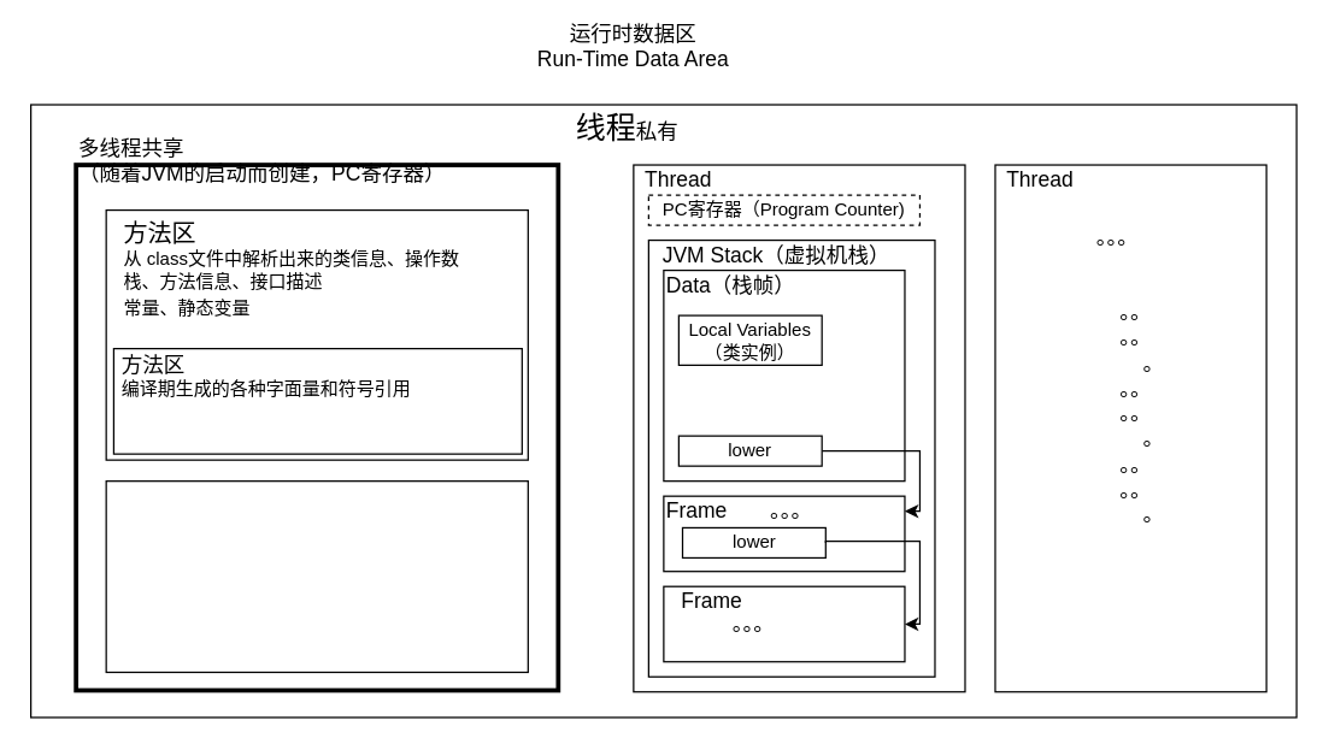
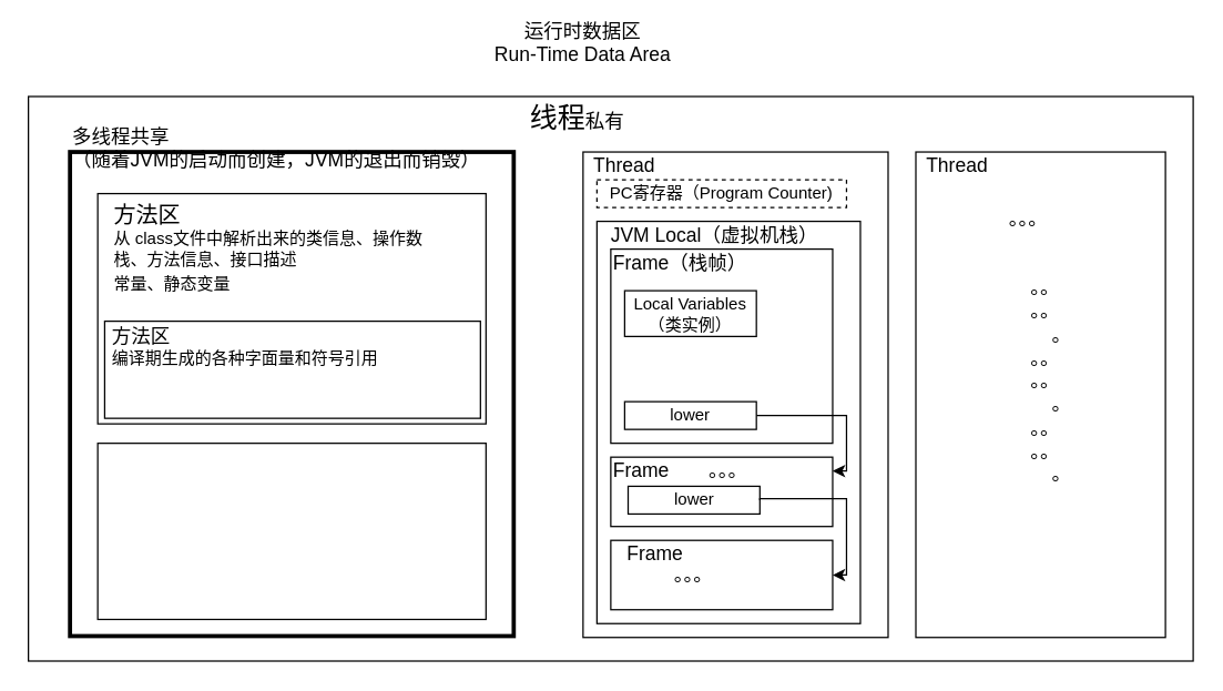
  <mxCell id="0" />
  <mxCell id="1" parent="0" />
  <mxCell id="2" value="" style="rounded=0;whiteSpace=wrap;html=1;" parent="1" vertex="1"><mxGeometry x="20" y="69" width="840" height="407" as="geometry" /></mxCell>
  <mxCell id="3" value="" style="rounded=0;whiteSpace=wrap;html=1;strokeWidth=3;" parent="1" vertex="1"><mxGeometry x="50" y="109" width="320" height="349" as="geometry" /></mxCell>
  <mxCell id="4" value="" style="rounded=0;whiteSpace=wrap;html=1;" parent="1" vertex="1"><mxGeometry x="420" y="109" width="220" height="350" as="geometry" /></mxCell>
  <mxCell id="5" value="" style="rounded=0;whiteSpace=wrap;html=1;" parent="1" vertex="1"><mxGeometry x="660" y="109" width="180" height="350" as="geometry" /></mxCell>
  <mxCell id="6" value="" style="rounded=0;whiteSpace=wrap;html=1;" parent="1" vertex="1"><mxGeometry x="70" y="139" width="280" height="166" as="geometry" /></mxCell>
  <mxCell id="7" value="" style="rounded=0;whiteSpace=wrap;html=1;" parent="1" vertex="1"><mxGeometry x="70" y="319" width="280" height="127" as="geometry" /></mxCell>
  <mxCell id="8" value="&lt;font style=&quot;font-size: 14px&quot;&gt;运行时数据区&lt;br&gt;Run-Time Data Area&lt;/font&gt;" style="text;html=1;strokeColor=none;fillColor=none;align=center;verticalAlign=middle;whiteSpace=wrap;rounded=0;" parent="1" vertex="1"><mxGeometry x="350" y="20" width="140" height="20" as="geometry" /></mxCell>
- <mxCell id="9" value="&lt;span style=&quot;font-size: 14px&quot;&gt;多线程共享&lt;/span&gt;&lt;span style=&quot;font-size: 14px&quot;&gt;&lt;br&gt;（随着JVM的启动而创建，PC寄存器）&lt;/span&gt;" style="text;html=1;strokeColor=none;fillColor=none;align=left;verticalAlign=middle;whiteSpace=wrap;rounded=0;" parent="1" vertex="1"><mxGeometry x="50" y="96" width="320" height="20" as="geometry" /></mxCell>
+ <mxCell id="9" value="&lt;span style=&quot;font-size: 14px&quot;&gt;多线程共享&lt;/span&gt;&lt;span style=&quot;font-size: 14px&quot;&gt;&lt;br&gt;（随着JVM的启动而创建，JVM的退出而销毁）&lt;/span&gt;" style="text;html=1;strokeColor=none;fillColor=none;align=left;verticalAlign=middle;whiteSpace=wrap;rounded=0;" parent="1" vertex="1"><mxGeometry x="50" y="96" width="320" height="20" as="geometry" /></mxCell>
  <mxCell id="10" value="&lt;font style=&quot;font-size: 20px&quot;&gt;线程&lt;/font&gt;&lt;span style=&quot;font-size: 14px&quot;&gt;私有&lt;/span&gt;" style="text;html=1;strokeColor=none;fillColor=none;align=left;verticalAlign=middle;whiteSpace=wrap;rounded=0;" parent="1" vertex="1"><mxGeometry x="380" y="74" width="320" height="20" as="geometry" /></mxCell>
  <mxCell id="11" value="&lt;span style=&quot;font-size: 14px&quot;&gt;Thread&lt;br&gt;&lt;/span&gt;" style="text;html=1;strokeColor=none;fillColor=none;align=center;verticalAlign=middle;whiteSpace=wrap;rounded=0;" parent="1" vertex="1"><mxGeometry x="420" y="109" width="60" height="20" as="geometry" /></mxCell>
  <mxCell id="12" value="&lt;span style=&quot;font-size: 14px&quot;&gt;Thread&lt;br&gt;&lt;/span&gt;" style="text;html=1;strokeColor=none;fillColor=none;align=center;verticalAlign=middle;whiteSpace=wrap;rounded=0;" parent="1" vertex="1"><mxGeometry x="660" y="109" width="60" height="20" as="geometry" /></mxCell>
  <mxCell id="13" value="&lt;div style=&quot;text-align: left&quot;&gt;&lt;span style=&quot;font-size: 14px&quot;&gt;。。。&lt;/span&gt;&lt;br&gt;&lt;/div&gt;&lt;div style=&quot;text-align: left&quot;&gt;&lt;span style=&quot;font-size: 14px&quot;&gt;&lt;br&gt;&lt;/span&gt;&lt;/div&gt;&lt;div style=&quot;text-align: left&quot;&gt;&lt;span style=&quot;font-size: 14px&quot;&gt;&lt;br&gt;&lt;/span&gt;&lt;/div&gt;&lt;span style=&quot;font-size: 14px&quot;&gt;&lt;div style=&quot;text-align: left&quot;&gt;&lt;span&gt;&amp;nbsp; &amp;nbsp; 。。&lt;/span&gt;&lt;br&gt;&lt;/div&gt;&lt;/span&gt;&lt;span style=&quot;font-size: 14px&quot;&gt;&lt;div style=&quot;text-align: left&quot;&gt;&lt;span&gt;&amp;nbsp; &amp;nbsp; 。。&lt;/span&gt;&lt;/div&gt;&lt;div style=&quot;text-align: left&quot;&gt;&amp;nbsp; &amp;nbsp; &amp;nbsp; &amp;nbsp; 。&lt;br&gt;&lt;/div&gt;&lt;div style=&quot;text-align: left&quot;&gt;&lt;span style=&quot;text-align: center&quot;&gt;&lt;div style=&quot;text-align: left&quot;&gt;&lt;span&gt;&amp;nbsp; &amp;nbsp; 。。&lt;/span&gt;&lt;/div&gt;&lt;/span&gt;&lt;span style=&quot;text-align: center&quot;&gt;&lt;div style=&quot;text-align: left&quot;&gt;&lt;span&gt;&amp;nbsp; &amp;nbsp; 。。&lt;/span&gt;&lt;/div&gt;&lt;div style=&quot;text-align: left&quot;&gt;&amp;nbsp; &amp;nbsp; &amp;nbsp; &amp;nbsp; 。&lt;/div&gt;&lt;div style=&quot;text-align: left&quot;&gt;&lt;span style=&quot;text-align: center&quot;&gt;&lt;div style=&quot;text-align: left&quot;&gt;&lt;span&gt;&amp;nbsp; &amp;nbsp; 。。&lt;/span&gt;&lt;/div&gt;&lt;/span&gt;&lt;span style=&quot;text-align: center&quot;&gt;&lt;div style=&quot;text-align: left&quot;&gt;&lt;span&gt;&amp;nbsp; &amp;nbsp; 。。&lt;/span&gt;&lt;/div&gt;&lt;div style=&quot;text-align: left&quot;&gt;&amp;nbsp; &amp;nbsp; &amp;nbsp; &amp;nbsp; 。&lt;/div&gt;&lt;/span&gt;&lt;/div&gt;&lt;/span&gt;&lt;/div&gt;&lt;/span&gt;" style="text;html=1;strokeColor=none;fillColor=none;align=center;verticalAlign=middle;whiteSpace=wrap;rounded=0;" parent="1" vertex="1"><mxGeometry x="720" y="239" width="60" height="20" as="geometry" /></mxCell>
  <mxCell id="14" value="PC寄存器（Program Counter)" style="rounded=0;whiteSpace=wrap;html=1;dashed=1;" parent="1" vertex="1"><mxGeometry x="430" y="129" width="180" height="20" as="geometry" /></mxCell>
  <mxCell id="15" value="" style="rounded=0;whiteSpace=wrap;html=1;" parent="1" vertex="1"><mxGeometry x="430" y="159" width="190" height="290" as="geometry" /></mxCell>
- <mxCell id="16" value="&lt;span style=&quot;font-size: 14px&quot;&gt;JVM Stack（虚拟机栈）&lt;/span&gt;" style="text;html=1;strokeColor=none;fillColor=none;align=center;verticalAlign=middle;whiteSpace=wrap;rounded=0;" parent="1" vertex="1"><mxGeometry x="430" y="159" width="170" height="20" as="geometry" /></mxCell>
+ <mxCell id="16" value="&lt;span style=&quot;font-size: 14px&quot;&gt;JVM Local（虚拟机栈）&lt;/span&gt;" style="text;html=1;strokeColor=none;fillColor=none;align=center;verticalAlign=middle;whiteSpace=wrap;rounded=0;" parent="1" vertex="1"><mxGeometry x="430" y="159" width="170" height="20" as="geometry" /></mxCell>
  <mxCell id="17" value="&lt;div style=&quot;font-size: 16px&quot;&gt;&lt;font style=&quot;font-size: 16px&quot;&gt;方法区&lt;/font&gt;&lt;/div&gt;&lt;div&gt;&lt;div&gt;&lt;font style=&quot;font-size: 12px&quot;&gt;从 class文件中解析出来的类信息、操作数栈、方法信息、接口描述&lt;/font&gt;&lt;/div&gt;&lt;/div&gt;&lt;div style=&quot;font-size: 16px&quot;&gt;&lt;span style=&quot;font-size: 12px&quot;&gt;常量、静态变量&lt;/span&gt;&lt;br&gt;&lt;/div&gt;" style="text;html=1;strokeColor=none;fillColor=none;align=left;verticalAlign=middle;whiteSpace=wrap;rounded=0;" parent="1" vertex="1"><mxGeometry x="80" y="169" width="240" height="20" as="geometry" /></mxCell>
  <mxCell id="18" value="" style="rounded=0;whiteSpace=wrap;html=1;strokeWidth=1;" parent="1" vertex="1"><mxGeometry x="440" y="179" width="160" height="140" as="geometry" /></mxCell>
  <mxCell id="19" value="" style="rounded=0;whiteSpace=wrap;html=1;strokeWidth=1;" parent="1" vertex="1"><mxGeometry x="440" y="329" width="160" height="50" as="geometry" /></mxCell>
  <mxCell id="20" value="" style="rounded=0;whiteSpace=wrap;html=1;strokeWidth=1;" parent="1" vertex="1"><mxGeometry x="440" y="389" width="160" height="50" as="geometry" /></mxCell>
  <mxCell id="21" value="&lt;span style=&quot;font-size: 14px&quot;&gt;。。。&lt;br&gt;&lt;/span&gt;" style="text;html=1;strokeColor=none;fillColor=none;align=center;verticalAlign=middle;whiteSpace=wrap;rounded=0;" parent="1" vertex="1"><mxGeometry x="470" y="404" width="60" height="20" as="geometry" /></mxCell>
  <mxCell id="22" value="&lt;span style=&quot;font-size: 14px&quot;&gt;。。。&lt;br&gt;&lt;/span&gt;" style="text;html=1;strokeColor=none;fillColor=none;align=center;verticalAlign=middle;whiteSpace=wrap;rounded=0;" parent="1" vertex="1"><mxGeometry x="495" y="329" width="60" height="20" as="geometry" /></mxCell>
- <mxCell id="23" value="&lt;span style=&quot;font-size: 14px&quot;&gt;Data&lt;/span&gt;&lt;span style=&quot;font-size: 14px&quot;&gt;（&lt;/span&gt;&lt;span style=&quot;font-size: 14px&quot;&gt;栈帧&lt;/span&gt;&lt;span style=&quot;font-size: 14px&quot;&gt;）&lt;/span&gt;" style="text;html=1;strokeColor=none;fillColor=none;align=left;verticalAlign=middle;whiteSpace=wrap;rounded=0;" parent="1" vertex="1"><mxGeometry x="440" y="179" width="170" height="20" as="geometry" /></mxCell>
+ <mxCell id="23" value="&lt;span style=&quot;font-size: 14px&quot;&gt;Frame&lt;/span&gt;&lt;span style=&quot;font-size: 14px&quot;&gt;（&lt;/span&gt;&lt;span style=&quot;font-size: 14px&quot;&gt;栈帧&lt;/span&gt;&lt;span style=&quot;font-size: 14px&quot;&gt;）&lt;/span&gt;" style="text;html=1;strokeColor=none;fillColor=none;align=left;verticalAlign=middle;whiteSpace=wrap;rounded=0;" parent="1" vertex="1"><mxGeometry x="440" y="179" width="170" height="20" as="geometry" /></mxCell>
  <mxCell id="24" value="&lt;span style=&quot;font-size: 14px&quot;&gt;Frame&lt;/span&gt;" style="text;html=1;strokeColor=none;fillColor=none;align=left;verticalAlign=middle;whiteSpace=wrap;rounded=0;" parent="1" vertex="1"><mxGeometry x="440" y="329" width="50" height="20" as="geometry" /></mxCell>
  <mxCell id="25" value="&lt;span style=&quot;font-size: 14px&quot;&gt;Frame&lt;/span&gt;" style="text;html=1;strokeColor=none;fillColor=none;align=left;verticalAlign=middle;whiteSpace=wrap;rounded=0;" parent="1" vertex="1"><mxGeometry x="450" y="389" width="50" height="20" as="geometry" /></mxCell>
  <mxCell id="26" style="edgeStyle=orthogonalEdgeStyle;rounded=0;orthogonalLoop=1;jettySize=auto;html=1;" parent="1" source="27" edge="1"><mxGeometry relative="1" as="geometry"><mxPoint x="600" y="339" as="targetPoint" /><Array as="points"><mxPoint x="610" y="299" /><mxPoint x="610" y="339" /><mxPoint x="600" y="339" /></Array></mxGeometry></mxCell>
  <mxCell id="27" value="lower" style="rounded=0;whiteSpace=wrap;html=1;strokeWidth=1;" parent="1" vertex="1"><mxGeometry x="450" y="289" width="95" height="20" as="geometry" /></mxCell>
  <mxCell id="28" value="Local Variables（类实例）" style="rounded=0;whiteSpace=wrap;html=1;strokeWidth=1;" parent="1" vertex="1"><mxGeometry x="450" y="209" width="95" height="33" as="geometry" /></mxCell>
  <mxCell id="29" value="lower" style="rounded=0;whiteSpace=wrap;html=1;strokeWidth=1;" parent="1" vertex="1"><mxGeometry x="452.5" y="350" width="95" height="20" as="geometry" /></mxCell>
  <mxCell id="30" style="edgeStyle=orthogonalEdgeStyle;rounded=0;orthogonalLoop=1;jettySize=auto;html=1;entryX=1;entryY=0.5;entryDx=0;entryDy=0;exitX=1;exitY=0.5;exitDx=0;exitDy=0;" parent="1" source="29" target="20" edge="1"><mxGeometry relative="1" as="geometry"><Array as="points"><mxPoint x="610" y="359" /><mxPoint x="610" y="414" /></Array></mxGeometry></mxCell>
  <mxCell id="31" value="" style="rounded=0;whiteSpace=wrap;html=1;" parent="1" vertex="1"><mxGeometry x="75" y="231" width="271" height="70" as="geometry" /></mxCell>
  <mxCell id="32" value="&lt;div style=&quot;text-align: left&quot;&gt;&lt;span style=&quot;font-size: 14px&quot;&gt;方法区&lt;/span&gt;&lt;/div&gt;&lt;font&gt;&lt;div style=&quot;text-align: left&quot;&gt;&lt;span&gt;编译期生成的各种字面量和符号引用&lt;/span&gt;&lt;/div&gt;&lt;/font&gt;" style="text;html=1;align=center;verticalAlign=middle;resizable=0;points=[];autosize=1;" parent="1" vertex="1"><mxGeometry x="75" y="232.5" width="202" height="33" as="geometry" /></mxCell>
